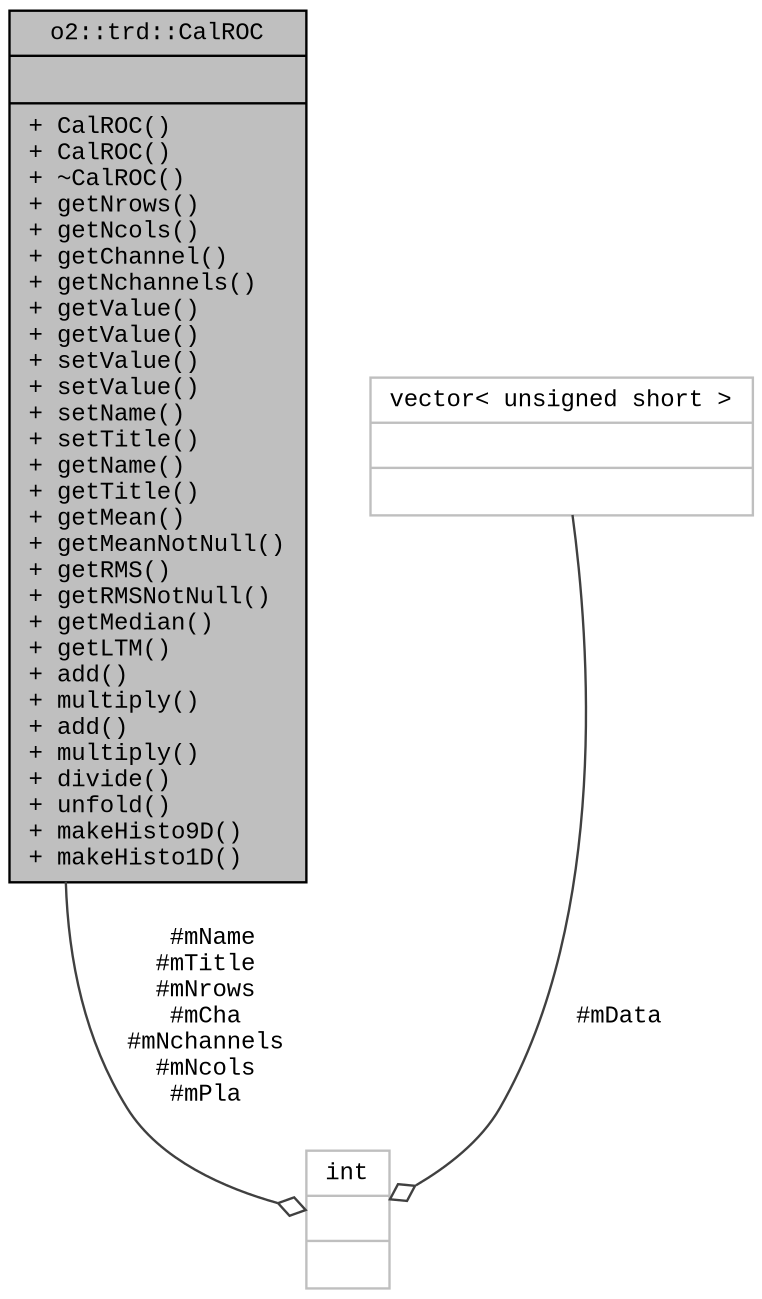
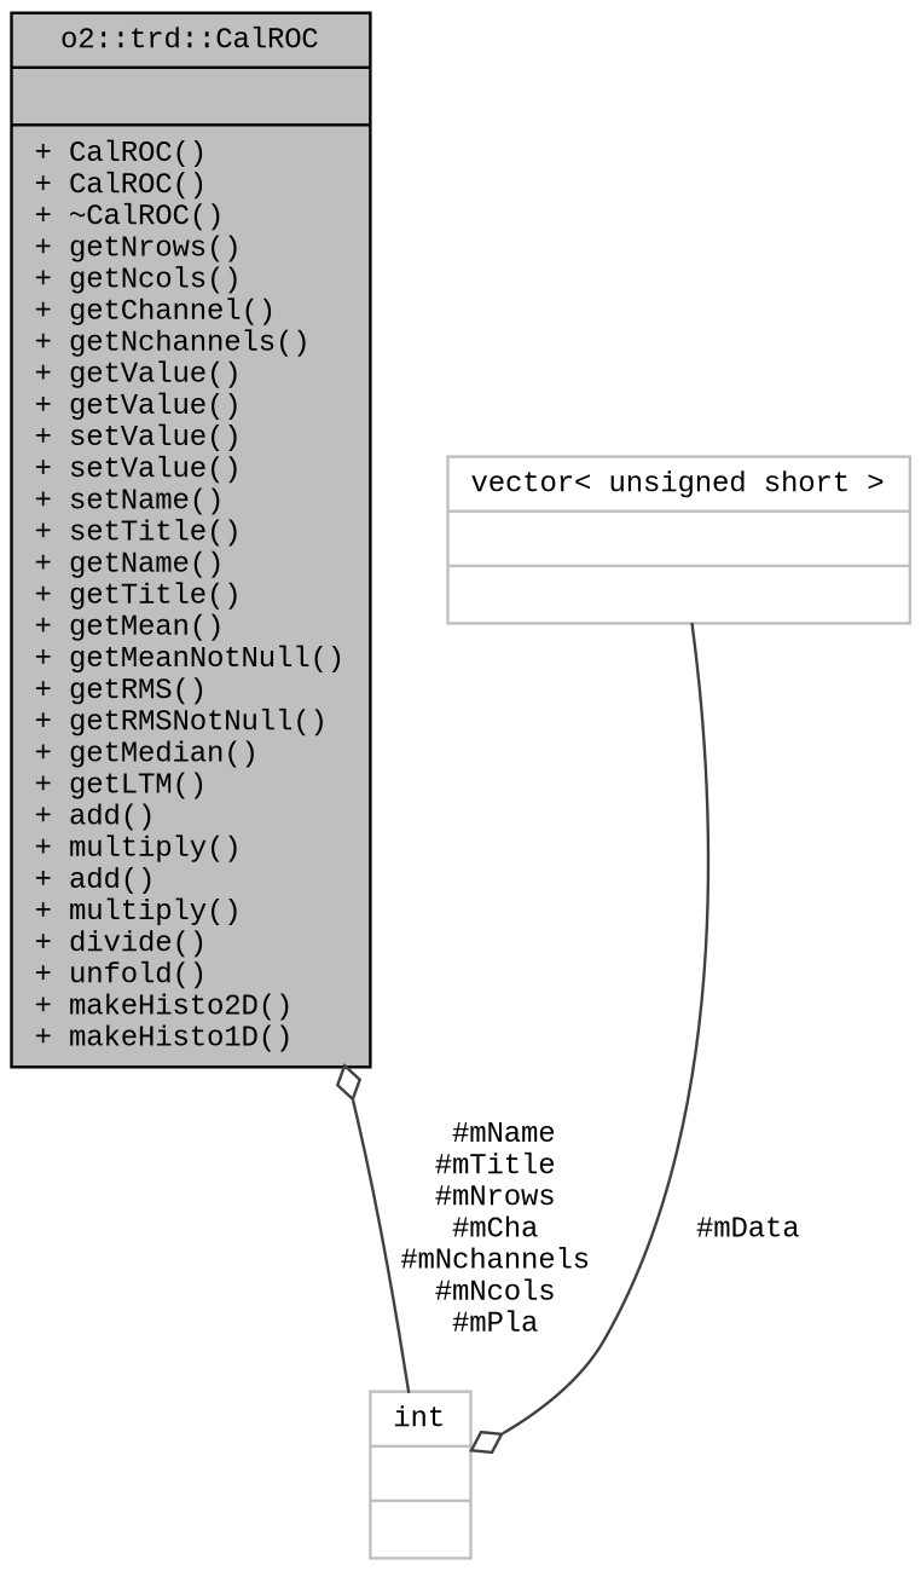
  digraph {
    fontname="Liberation Mono"
    node [color=grey75 fontname="Liberation Mono" fontsize=10 shape=record]
    edge [arrowhead=odiamond color=grey25 fontname="Liberation Mono" fontsize=10 labelfontname=Helvetica labelfontsize=10 style=solid]
-   n1 [color=black fillcolor=grey75 fontcolor=black height=0.2 label="{o2::trd::CalROC\n||+ CalROC()\l+ CalROC()\l+ ~CalROC()\l+ getNrows()\l+ getNcols()\l+ getChannel()\l+ getNchannels()\l+ getValue()\l+ getValue()\l+ setValue()\l+ setValue()\l+ setName()\l+ setTitle()\l+ getName()\l+ getTitle()\l+ getMean()\l+ getMeanNotNull()\l+ getRMS()\l+ getRMSNotNull()\l+ getMedian()\l+ getLTM()\l+ add()\l+ multiply()\l+ add()\l+ multiply()\l+ divide()\l+ unfold()\l+ makeHisto9D()\l+ makeHisto1D()\l}" style=filled width=0.4]
+   n1 [color=black fillcolor=grey75 fontcolor=black height=0.2 label="{o2::trd::CalROC\n||+ CalROC()\l+ CalROC()\l+ ~CalROC()\l+ getNrows()\l+ getNcols()\l+ getChannel()\l+ getNchannels()\l+ getValue()\l+ getValue()\l+ setValue()\l+ setValue()\l+ setName()\l+ setTitle()\l+ getName()\l+ getTitle()\l+ getMean()\l+ getMeanNotNull()\l+ getRMS()\l+ getRMSNotNull()\l+ getMedian()\l+ getLTM()\l+ add()\l+ multiply()\l+ add()\l+ multiply()\l+ divide()\l+ unfold()\l+ makeHisto2D()\l+ makeHisto1D()\l}" style=filled width=0.4]
    n2 [height=0.2 label="{vector\< unsigned short \>\n||}" width=0.4]
    n3 [height=0.2 label="{int\n||}" width=0.4]
    n2 -> n3 [label=" #mData"]
-   n1 -> n3 [label=" #mName\n#mTitle\n#mNrows\n#mCha\n#mNchannels\n#mNcols\n#mPla"]
+   n3 -> n1 [label=" #mName\n#mTitle\n#mNrows\n#mCha\n#mNchannels\n#mNcols\n#mPla"]
  }
